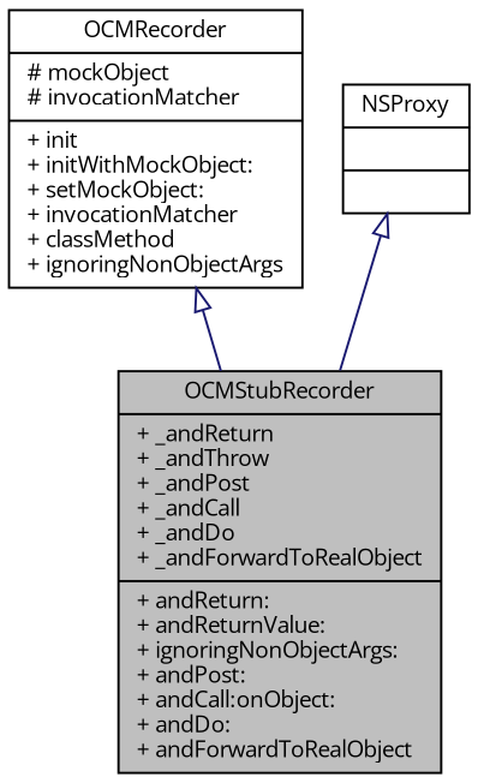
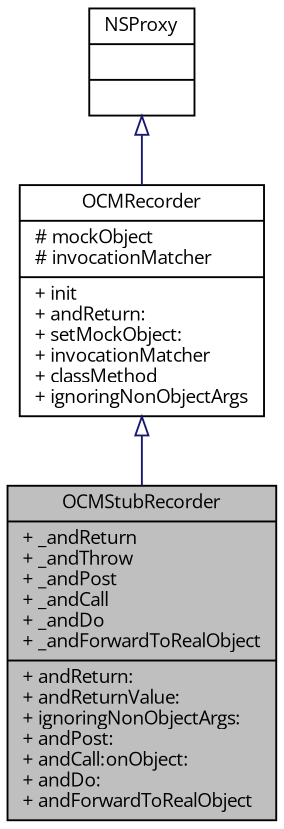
  digraph {
    fontname="Open Sans"
    node [color=black fontname="Open Sans" fontsize=10 shape=record]
    edge [arrowtail=onormal color=midnightblue dir=back fontname="Open Sans" fontsize=10 labelfontname=Helvetica labelfontsize=10 style=solid]
    n1 [fillcolor=grey75 fontcolor=black height=0.2 label="{OCMStubRecorder\n|+ _andReturn\l+ _andThrow\l+ _andPost\l+ _andCall\l+ _andDo\l+ _andForwardToRealObject\l|+ andReturn:\l+ andReturnValue:\l+ ignoringNonObjectArgs:\l+ andPost:\l+ andCall:onObject:\l+ andDo:\l+ andForwardToRealObject\l}" style=filled width=0.4]
-   n2 [height=0.2 label="{OCMRecorder\n|# mockObject\l# invocationMatcher\l|+ init\l+ initWithMockObject:\l+ setMockObject:\l+ invocationMatcher\l+ classMethod\l+ ignoringNonObjectArgs\l}" width=0.4]
+   n2 [height=0.2 label="{OCMRecorder\n|# mockObject\l# invocationMatcher\l|+ init\l+ andReturn:\l+ setMockObject:\l+ invocationMatcher\l+ classMethod\l+ ignoringNonObjectArgs\l}" width=0.4]
    n3 [height=0.2 label="{NSProxy\n||}" width=0.4]
    n2 -> n1
-   n3 -> n1
+   n3 -> n2
  }
